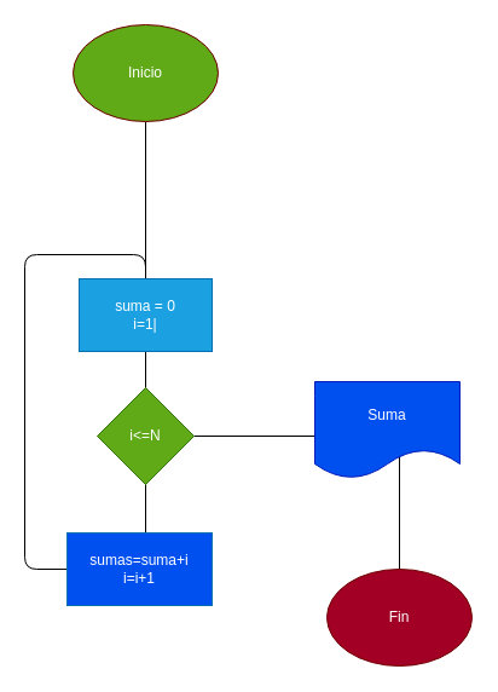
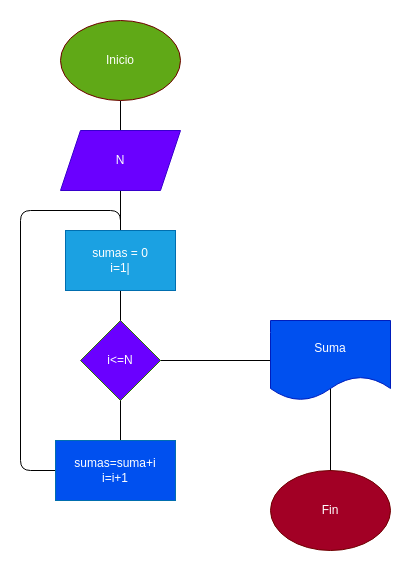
  <mxCell id="0" />
  <mxCell id="1" parent="0" />
  <mxCell id="2" value="" style="edgeStyle=none;html=1;" edge="1" parent="1" source="3"><mxGeometry relative="1" as="geometry"><mxPoint x="120" y="260" as="targetPoint" /><Array as="points"><mxPoint x="120" y="470" /><mxPoint x="20" y="470" /><mxPoint x="20" y="210" /><mxPoint x="120" y="210" /></Array></mxGeometry></mxCell>
  <mxCell id="3" value="Inicio" style="ellipse;whiteSpace=wrap;html=1;fillColor=#60a917;fontColor=#ffffff;strokeColor=#6F0000;" parent="1" vertex="1"><mxGeometry x="60" y="20" width="120" height="80" as="geometry" /></mxCell>
- <mxCell id="5" value="suma = 0&lt;br&gt;i=1|" style="rounded=0;whiteSpace=wrap;html=1;fillColor=#1ba1e2;fontColor=#ffffff;strokeColor=#006EAF;" parent="1" vertex="1"><mxGeometry x="65" y="230" width="110" height="60" as="geometry" /></mxCell>
+ <mxCell id="4" value="N" style="shape=parallelogram;perimeter=parallelogramPerimeter;whiteSpace=wrap;html=1;fixedSize=1;fillColor=#6a00ff;fontColor=#ffffff;strokeColor=#3700CC;" parent="1" vertex="1"><mxGeometry x="60" y="130" width="120" height="60" as="geometry" /></mxCell>
+ <mxCell id="5" value="sumas = 0&lt;br&gt;i=1|" style="rounded=0;whiteSpace=wrap;html=1;fillColor=#1ba1e2;fontColor=#ffffff;strokeColor=#006EAF;" parent="1" vertex="1"><mxGeometry x="65" y="230" width="110" height="60" as="geometry" /></mxCell>
  <mxCell id="6" value="sumas=suma+i&lt;br&gt;i=i+1" style="rounded=0;whiteSpace=wrap;html=1;fillColor=#0050ef;fontColor=#ffffff;strokeColor=#006EAF;" vertex="1" parent="1"><mxGeometry x="55" y="440" width="120" height="60" as="geometry" /></mxCell>
  <mxCell id="7" value="" style="edgeStyle=none;html=1;" edge="1" parent="1" source="8"><mxGeometry relative="1" as="geometry"><mxPoint x="330" y="520" as="targetPoint" /><Array as="points"><mxPoint x="330" y="360" /></Array></mxGeometry></mxCell>
- <mxCell id="8" value="i&amp;lt;=N" style="rhombus;whiteSpace=wrap;html=1;fillColor=#60a917;fontColor=#ffffff;strokeColor=#2D7600;" parent="1" vertex="1"><mxGeometry x="80" y="320" width="80" height="80" as="geometry" /></mxCell>
+ <mxCell id="8" value="i&amp;lt;=N" style="rhombus;whiteSpace=wrap;html=1;fillColor=#6a00ff;fontColor=#ffffff;strokeColor=#2D7600;" parent="1" vertex="1"><mxGeometry x="80" y="320" width="80" height="80" as="geometry" /></mxCell>
  <mxCell id="9" value="Fin" style="ellipse;whiteSpace=wrap;html=1;fillColor=#a20025;fontColor=#ffffff;strokeColor=#6F0000;" vertex="1" parent="1"><mxGeometry x="270" y="470" width="120" height="80" as="geometry" /></mxCell>
- <mxCell id="10" value="Suma" style="shape=document;whiteSpace=wrap;html=1;boundedLbl=1;fillColor=#0050ef;fontColor=#ffffff;strokeColor=#001DBC;" vertex="1" parent="1"><mxGeometry x="260" y="315" width="120" height="80" as="geometry" /></mxCell>
+ <mxCell id="10" value="Suma" style="shape=document;whiteSpace=wrap;html=1;boundedLbl=1;fillColor=#0050ef;fontColor=#ffffff;strokeColor=#001DBC;" vertex="1" parent="1"><mxGeometry x="270" y="320" width="120" height="80" as="geometry" /></mxCell>
